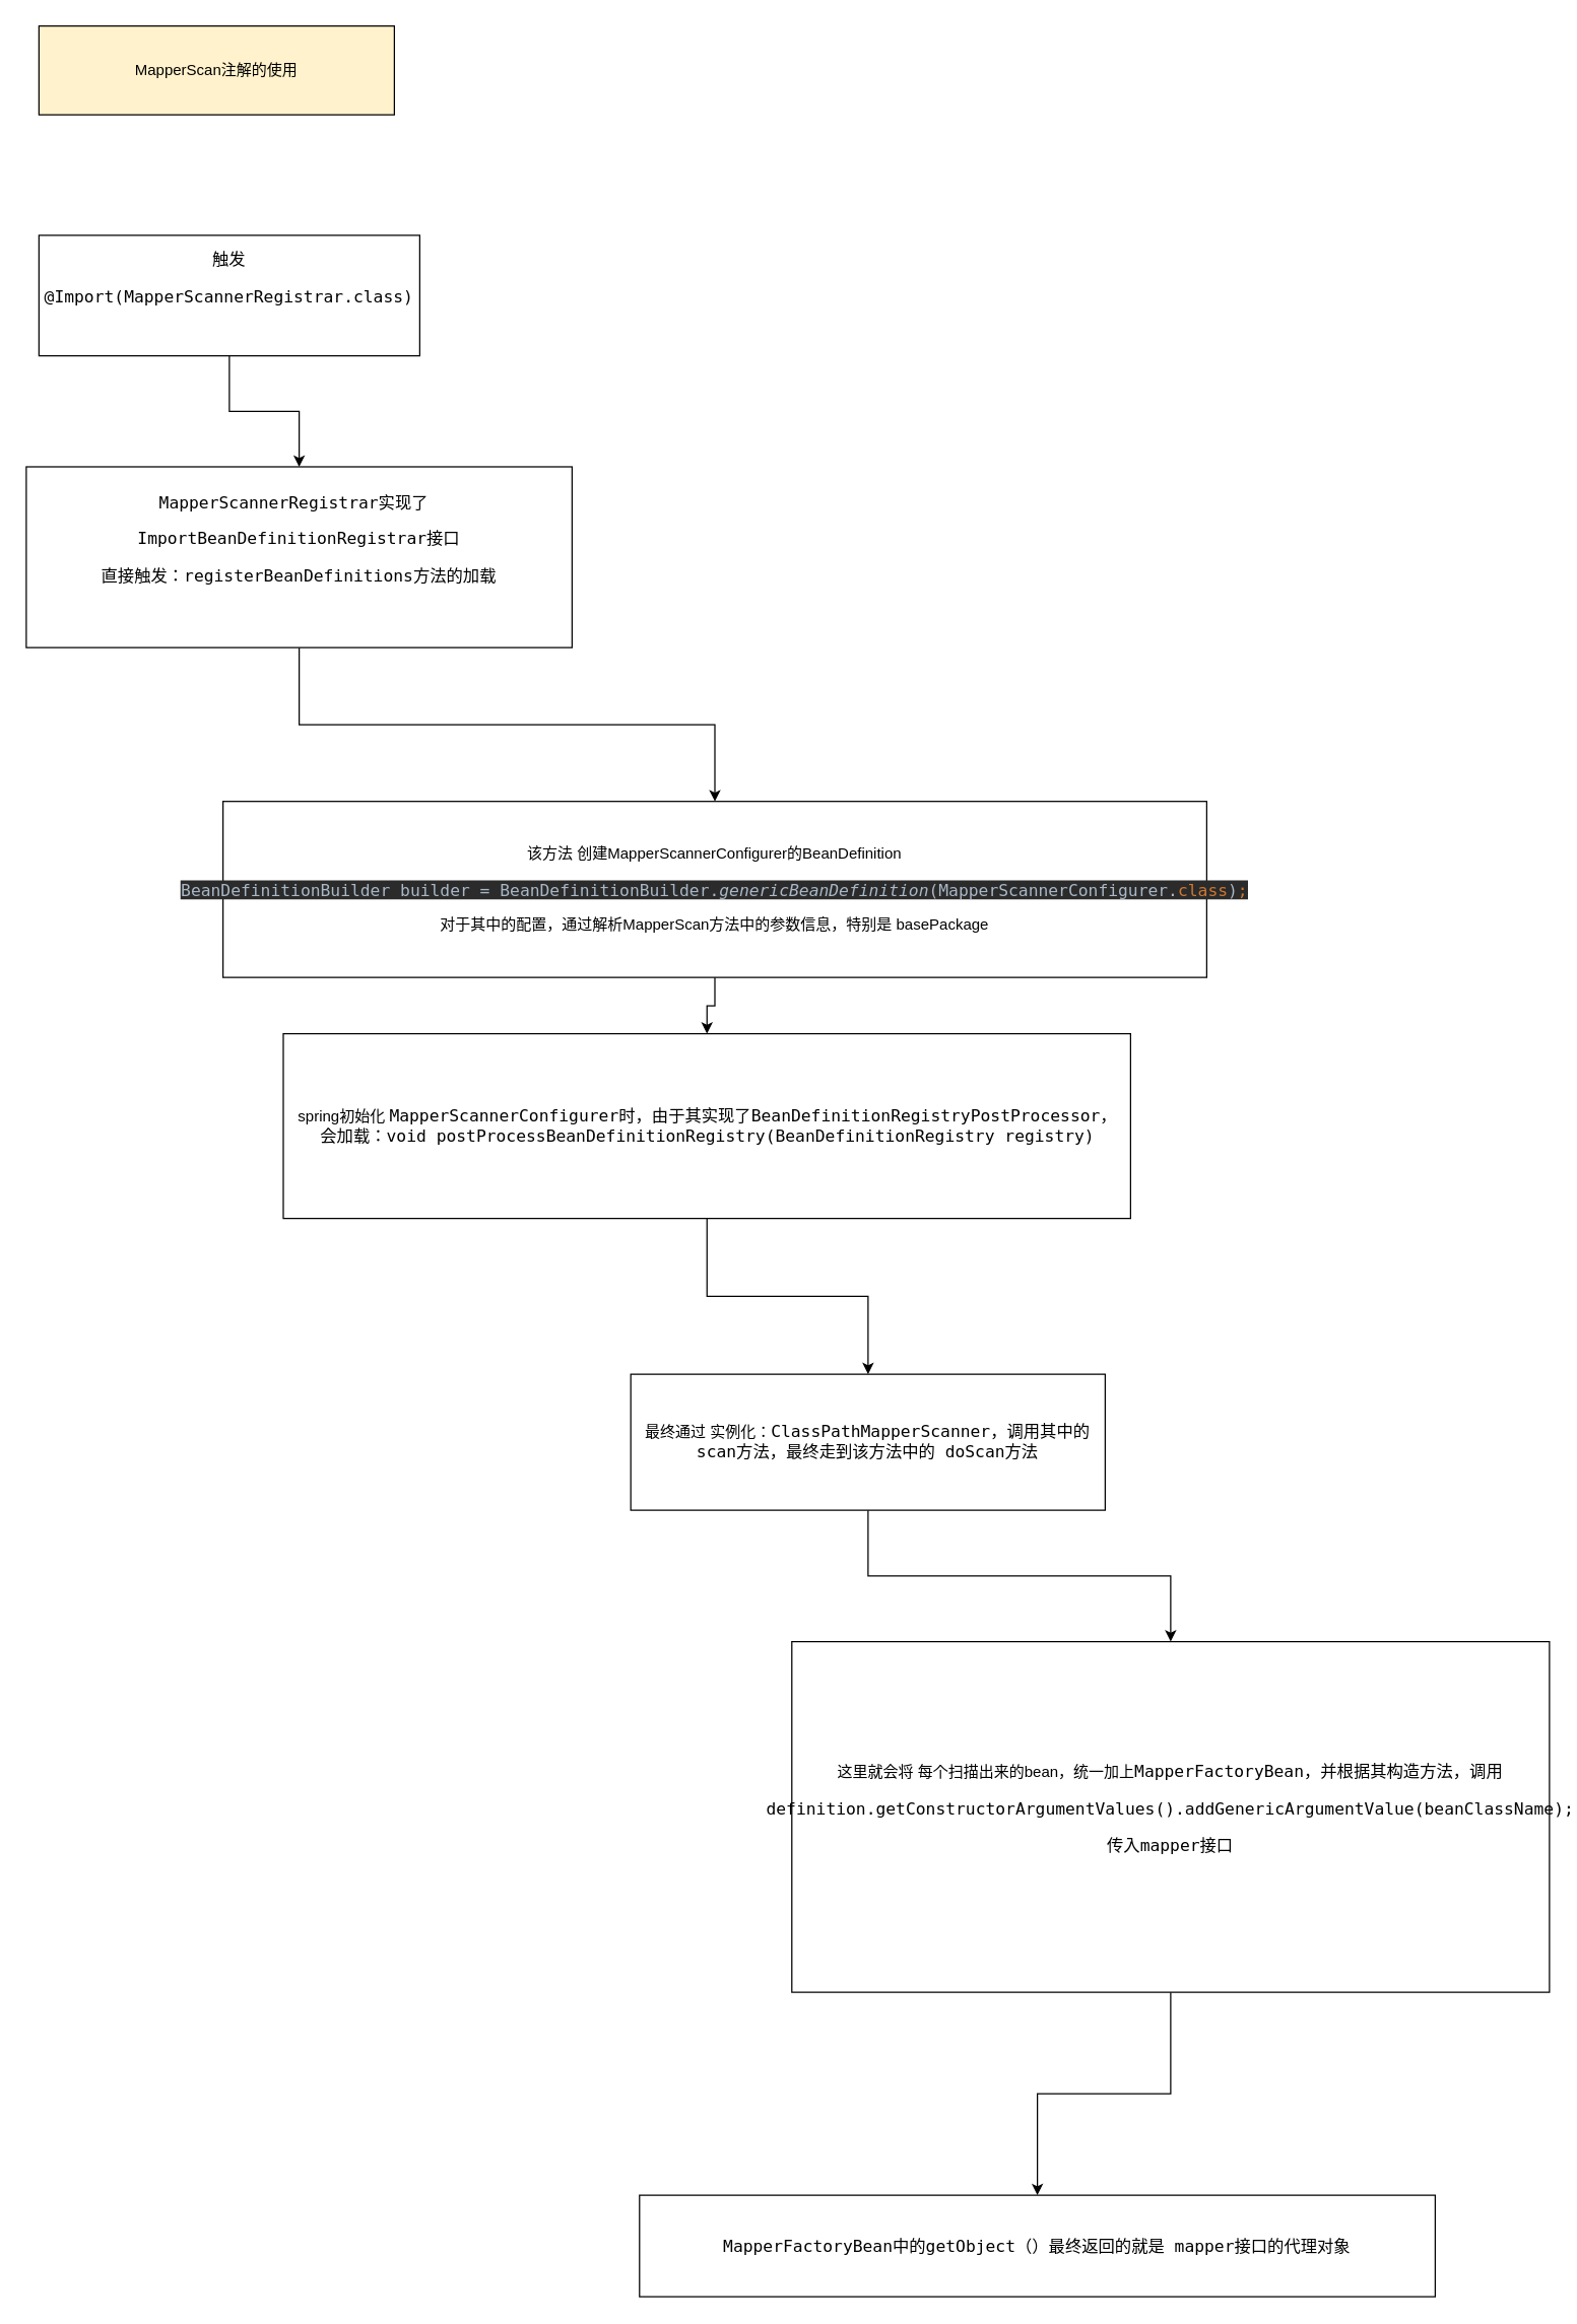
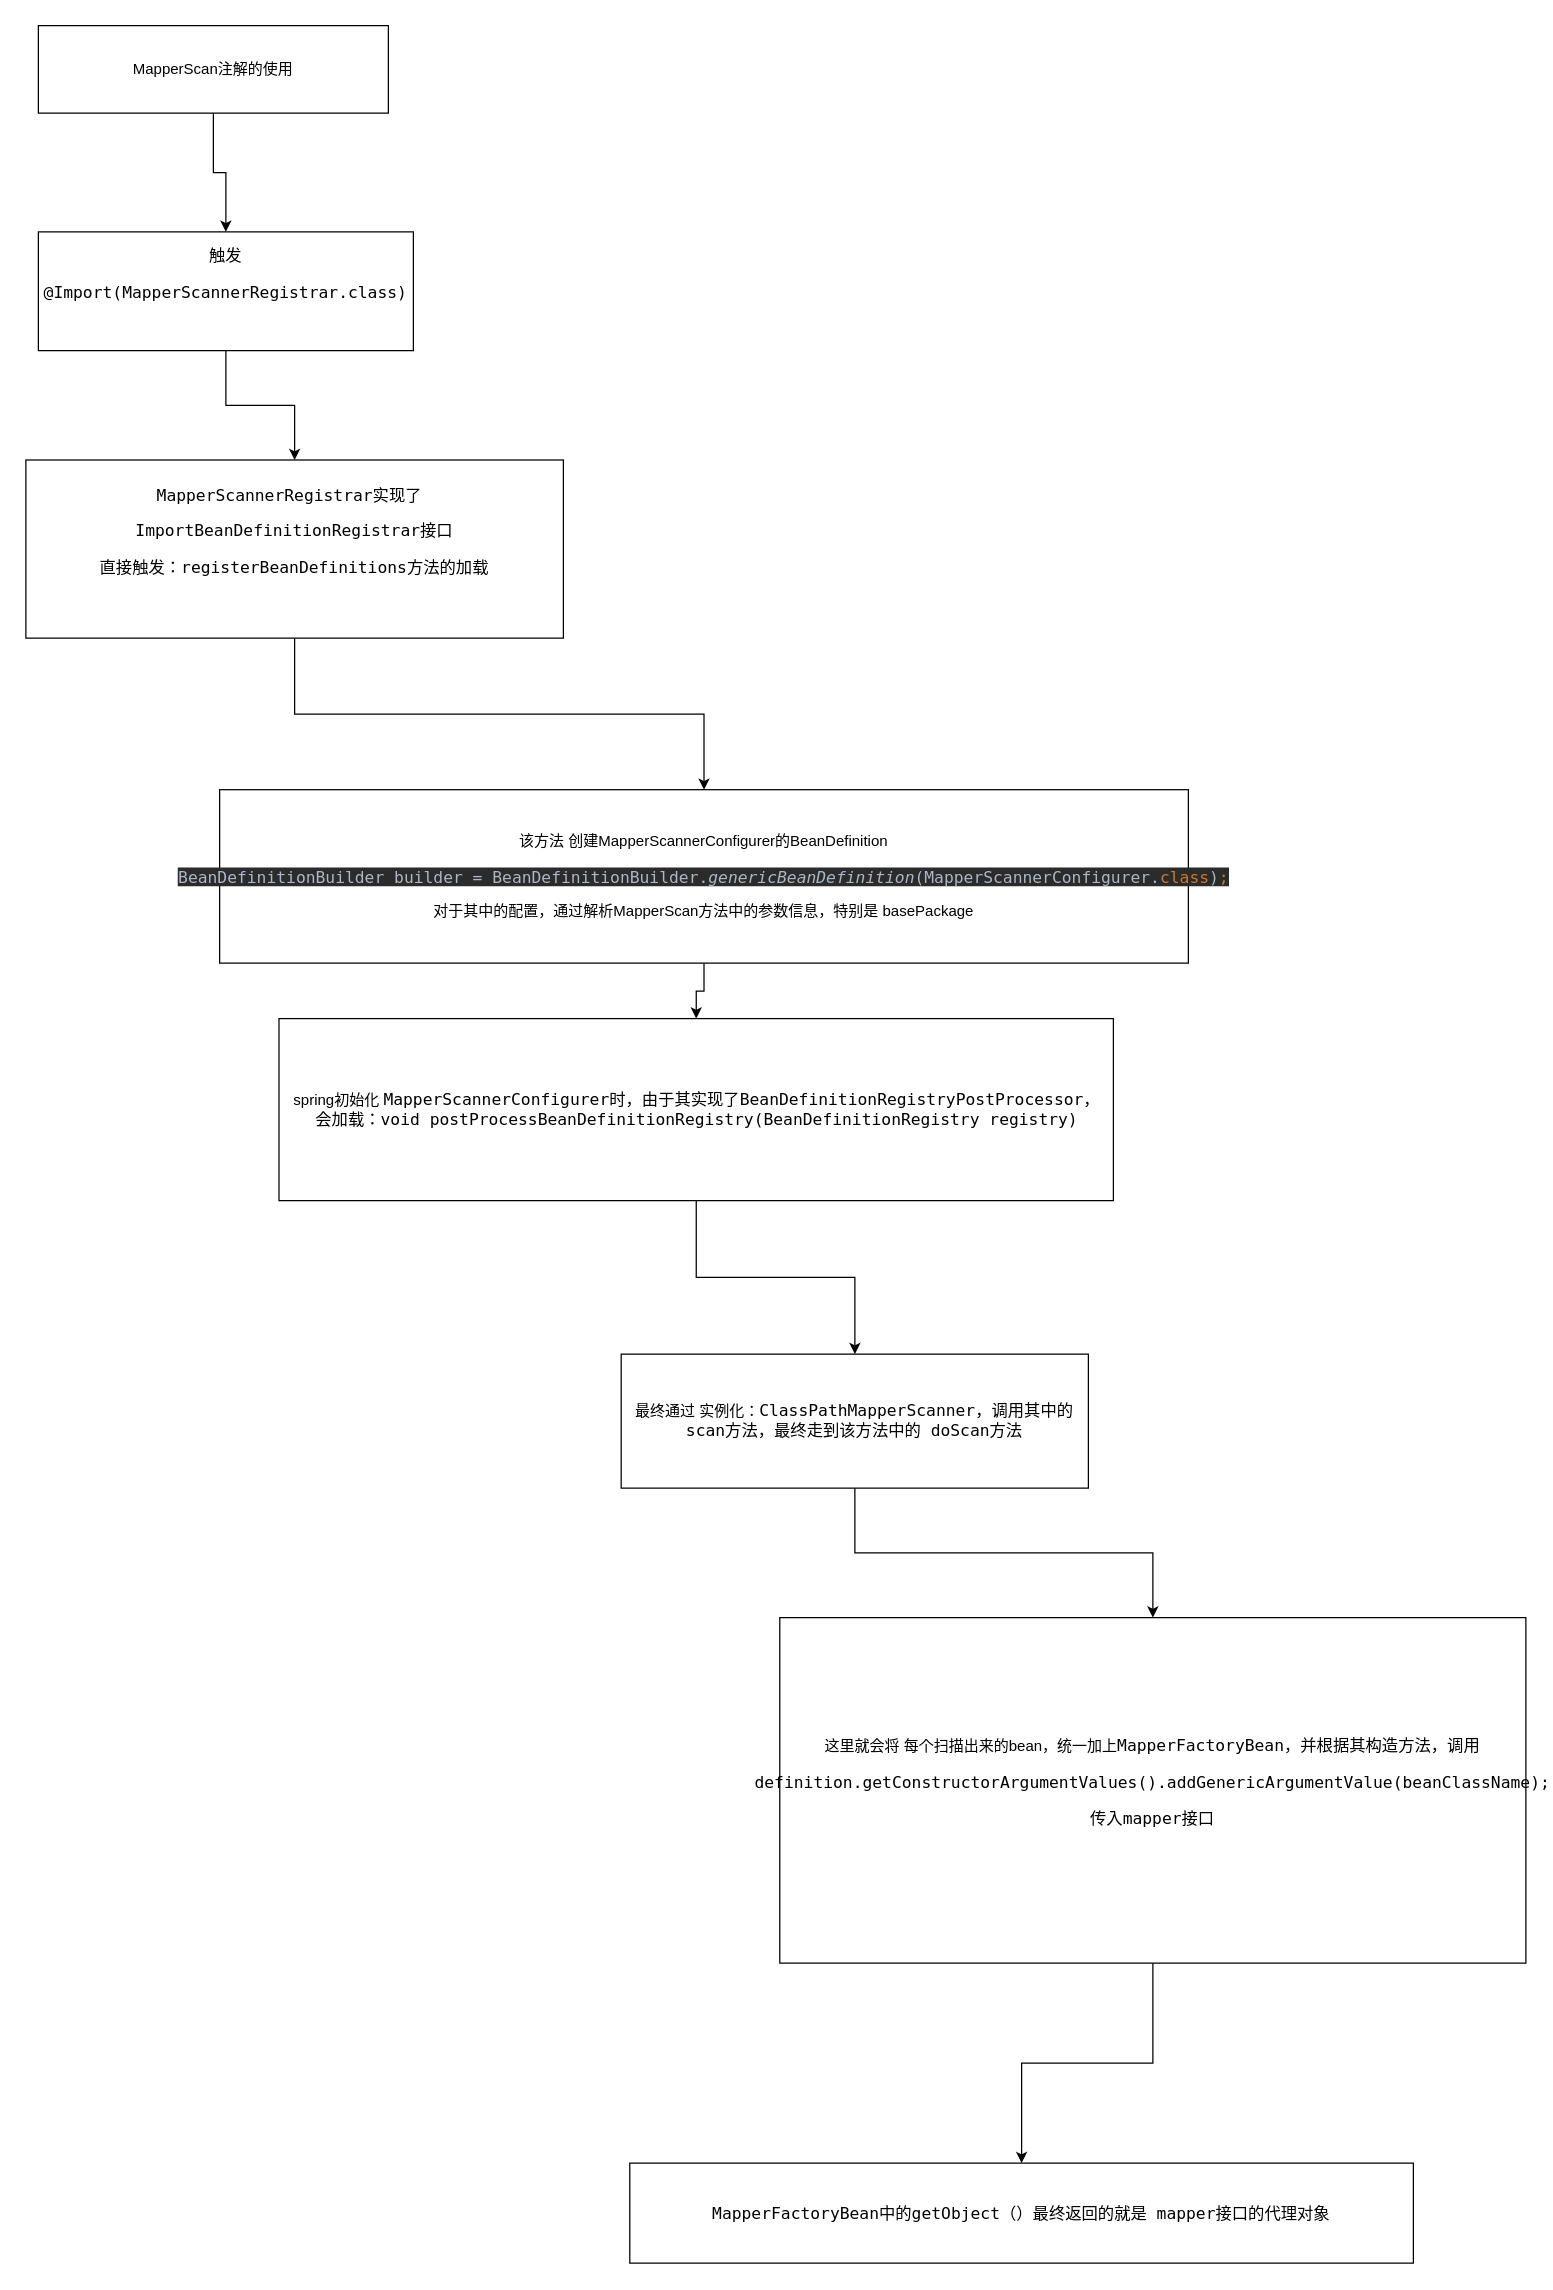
  <mxCell id="0" />
  <mxCell id="1" parent="0" />
- <mxCell id="3" value="MapperScan注解的使用" style="rounded=0;whiteSpace=wrap;html=1;fillColor=#fff2cc;" vertex="1" parent="1"><mxGeometry x="30" y="20" width="280" height="70" as="geometry" /></mxCell>
+ <mxCell id="2" value="" style="edgeStyle=orthogonalEdgeStyle;rounded=0;orthogonalLoop=1;jettySize=auto;html=1;" edge="1" parent="1" source="3" target="5"><mxGeometry relative="1" as="geometry" /></mxCell>
+ <mxCell id="3" value="MapperScan注解的使用" style="rounded=0;whiteSpace=wrap;html=1;" vertex="1" parent="1"><mxGeometry x="30" y="20" width="280" height="70" as="geometry" /></mxCell>
  <mxCell id="4" value="" style="edgeStyle=orthogonalEdgeStyle;rounded=0;orthogonalLoop=1;jettySize=auto;html=1;fontColor=#000000;" edge="1" parent="1" source="5" target="7"><mxGeometry relative="1" as="geometry" /></mxCell>
  <mxCell id="5" value="&lt;pre style=&quot;font-family: &amp;quot;JetBrains Mono&amp;quot;, monospace; font-size: 9.8pt;&quot;&gt;触发&lt;/pre&gt;&lt;pre style=&quot;font-family: &amp;quot;JetBrains Mono&amp;quot;, monospace; font-size: 9.8pt;&quot;&gt;@Import(MapperScannerRegistrar.class)&lt;/pre&gt;&lt;pre style=&quot;font-family: &amp;quot;JetBrains Mono&amp;quot;, monospace; font-size: 9.8pt;&quot;&gt;&lt;br&gt;&lt;/pre&gt;" style="whiteSpace=wrap;html=1;rounded=0;" vertex="1" parent="1"><mxGeometry x="30" y="185" width="300" height="95" as="geometry" /></mxCell>
  <mxCell id="6" value="" style="edgeStyle=orthogonalEdgeStyle;rounded=0;orthogonalLoop=1;jettySize=auto;html=1;fontColor=#000000;" edge="1" parent="1" source="7" target="9"><mxGeometry relative="1" as="geometry" /></mxCell>
  <mxCell id="7" value="&lt;pre style=&quot;font-family: &amp;quot;JetBrains Mono&amp;quot;, monospace; font-size: 9.8pt;&quot;&gt;MapperScannerRegistrar实现了 &lt;/pre&gt;&lt;pre style=&quot;font-family: &amp;quot;JetBrains Mono&amp;quot;, monospace; font-size: 9.8pt;&quot;&gt;ImportBeanDefinitionRegistrar接口&lt;/pre&gt;&lt;pre style=&quot;font-family: &amp;quot;JetBrains Mono&amp;quot;, monospace; font-size: 9.8pt;&quot;&gt;直接触发：registerBeanDefinitions方法的加载&lt;/pre&gt;&lt;pre style=&quot;font-family: &amp;quot;JetBrains Mono&amp;quot;, monospace; font-size: 9.8pt;&quot;&gt;&lt;br&gt;&lt;/pre&gt;" style="whiteSpace=wrap;html=1;rounded=0;" vertex="1" parent="1"><mxGeometry x="20" y="367.5" width="430" height="142.5" as="geometry" /></mxCell>
  <mxCell id="8" value="" style="edgeStyle=orthogonalEdgeStyle;rounded=0;orthogonalLoop=1;jettySize=auto;html=1;fontColor=#000000;" edge="1" parent="1" source="9" target="11"><mxGeometry relative="1" as="geometry" /></mxCell>
  <mxCell id="9" value="该方法&amp;nbsp;创建MapperScannerConfigurer的BeanDefinition&lt;br&gt;&lt;pre style=&quot;background-color:#2b2b2b;color:#a9b7c6;font-family:'JetBrains Mono',monospace;font-size:9.8pt;&quot;&gt;BeanDefinitionBuilder builder = BeanDefinitionBuilder.&lt;span style=&quot;font-style:italic;&quot;&gt;genericBeanDefinition&lt;/span&gt;(MapperScannerConfigurer.&lt;span style=&quot;color:#cc7832;&quot;&gt;class&lt;/span&gt;)&lt;span style=&quot;color:#cc7832;&quot;&gt;;&lt;/span&gt;&lt;/pre&gt;对于其中的配置，通过解析MapperScan方法中的参数信息，特别是&amp;nbsp;basePackage" style="whiteSpace=wrap;html=1;rounded=0;" vertex="1" parent="1"><mxGeometry x="175" y="631.25" width="775" height="138.75" as="geometry" /></mxCell>
  <mxCell id="10" value="" style="edgeStyle=orthogonalEdgeStyle;rounded=0;orthogonalLoop=1;jettySize=auto;html=1;fontColor=#000000;" edge="1" parent="1" source="11" target="13"><mxGeometry relative="1" as="geometry" /></mxCell>
  <mxCell id="11" value="spring初始化&amp;nbsp;&lt;span style=&quot;font-family: &amp;quot;JetBrains Mono&amp;quot;, monospace; font-size: 9.8pt;&quot;&gt;MapperScannerConfigurer时，由于其实现了&lt;/span&gt;&lt;span style=&quot;font-family: &amp;quot;JetBrains Mono&amp;quot;, monospace; font-size: 9.8pt;&quot;&gt;BeanDefinitionRegistryPostProcessor，&lt;br&gt;&lt;/span&gt;&lt;span style=&quot;font-family: &amp;quot;JetBrains Mono&amp;quot;, monospace; font-size: 9.8pt;&quot;&gt;会加载：&lt;/span&gt;&lt;span style=&quot;font-family: &amp;quot;JetBrains Mono&amp;quot;, monospace; font-size: 9.8pt;&quot;&gt;void &lt;/span&gt;&lt;span style=&quot;font-family: &amp;quot;JetBrains Mono&amp;quot;, monospace; font-size: 9.8pt;&quot;&gt;postProcessBeanDefinitionRegistry&lt;/span&gt;&lt;span style=&quot;font-family: &amp;quot;JetBrains Mono&amp;quot;, monospace; font-size: 9.8pt;&quot;&gt;(BeanDefinitionRegistry registry)&lt;/span&gt;" style="whiteSpace=wrap;html=1;rounded=0;" vertex="1" parent="1"><mxGeometry x="222.5" y="814.38" width="667.5" height="145.62" as="geometry" /></mxCell>
  <mxCell id="12" value="" style="edgeStyle=orthogonalEdgeStyle;rounded=0;orthogonalLoop=1;jettySize=auto;html=1;fontColor=#000000;" edge="1" parent="1" source="13" target="15"><mxGeometry relative="1" as="geometry" /></mxCell>
  <mxCell id="13" value="最终通过&amp;nbsp;实例化：&lt;span style=&quot;font-family: &amp;quot;JetBrains Mono&amp;quot;, monospace; font-size: 9.8pt;&quot;&gt;ClassPathMapperScanner，调用其中的scan方法，最终走到该方法中的&amp;nbsp;doScan方法&lt;/span&gt;" style="whiteSpace=wrap;html=1;rounded=0;" vertex="1" parent="1"><mxGeometry x="496.25" y="1082.81" width="373.75" height="107.19" as="geometry" /></mxCell>
  <mxCell id="14" value="" style="edgeStyle=orthogonalEdgeStyle;rounded=0;orthogonalLoop=1;jettySize=auto;html=1;fontColor=#000000;" edge="1" parent="1" source="15" target="16"><mxGeometry relative="1" as="geometry" /></mxCell>
  <mxCell id="15" value="这里就会将&amp;nbsp;每个扫描出来的bean，统一加上&lt;span style=&quot;font-family: &amp;quot;JetBrains Mono&amp;quot;, monospace; font-size: 9.8pt;&quot;&gt;MapperFactoryBean，并根据其构造方法，调用&lt;br&gt;&lt;/span&gt;&lt;pre style=&quot;font-family: &amp;quot;JetBrains Mono&amp;quot;, monospace; font-size: 9.8pt;&quot;&gt;definition.getConstructorArgumentValues().addGenericArgumentValue(beanClassName);&lt;/pre&gt;&lt;pre style=&quot;font-family: &amp;quot;JetBrains Mono&amp;quot;, monospace; font-size: 9.8pt;&quot;&gt;传入mapper接口&lt;/pre&gt;" style="whiteSpace=wrap;html=1;rounded=0;" vertex="1" parent="1"><mxGeometry x="623.13" y="1293.6" width="596.87" height="276.4" as="geometry" /></mxCell>
  <mxCell id="16" value="&lt;pre style=&quot;font-family: &amp;quot;JetBrains Mono&amp;quot;, monospace; font-size: 9.8pt;&quot;&gt;MapperFactoryBean中的getObject（）最终返回的就是 mapper接口的代理对象&lt;/pre&gt;" style="whiteSpace=wrap;html=1;rounded=0;" vertex="1" parent="1"><mxGeometry x="503.13" y="1730" width="626.87" height="80" as="geometry" /></mxCell>
